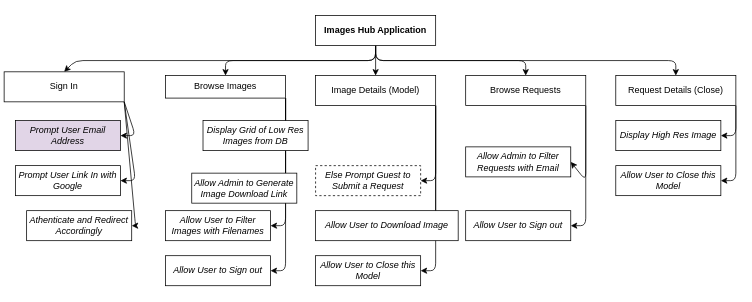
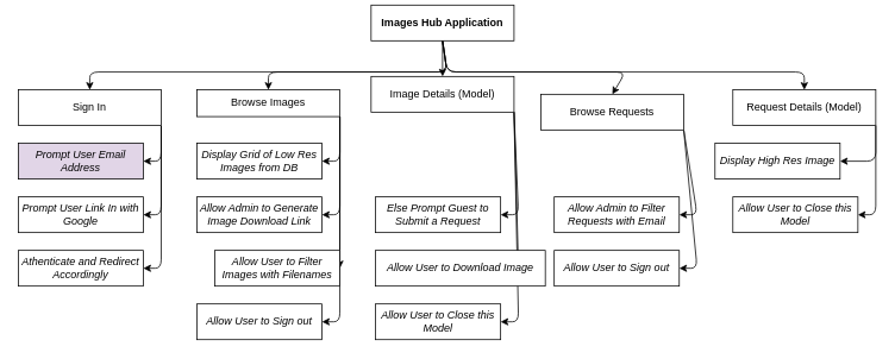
  <mxCell id="0" />
  <mxCell id="1" parent="0" />
  <mxCell id="2" style="edgeStyle=none;html=1;exitX=0.5;exitY=1;exitDx=0;exitDy=0;entryX=0.5;entryY=0;entryDx=0;entryDy=0;strokeColor=#000000;fontSize=12;fontColor=#000000;startArrow=none;startFill=0;fontStyle=0" edge="1" parent="1" source="7" target="20"><mxGeometry relative="1" as="geometry" /></mxCell>
  <mxCell id="3" style="edgeStyle=none;html=1;exitX=0.5;exitY=1;exitDx=0;exitDy=0;entryX=0.5;entryY=0;entryDx=0;entryDy=0;strokeColor=#000000;fontSize=12;fontColor=#000000;startArrow=none;startFill=0;fontStyle=0" edge="1" parent="1" source="7" target="23"><mxGeometry relative="1" as="geometry"><Array as="points"><mxPoint x="500" y="80" /><mxPoint x="700" y="80" /></Array></mxGeometry></mxCell>
  <mxCell id="4" style="edgeStyle=none;html=1;exitX=0.5;exitY=1;exitDx=0;exitDy=0;entryX=0.5;entryY=0;entryDx=0;entryDy=0;strokeColor=#000000;fontSize=12;fontColor=#000000;startArrow=none;startFill=0;fontStyle=0" edge="1" parent="1" source="7" target="26"><mxGeometry relative="1" as="geometry"><Array as="points"><mxPoint x="500" y="80" /><mxPoint x="900" y="80" /></Array></mxGeometry></mxCell>
  <mxCell id="5" style="edgeStyle=none;html=1;exitX=0.5;exitY=1;exitDx=0;exitDy=0;entryX=0.5;entryY=0;entryDx=0;entryDy=0;fontStyle=0;fontColor=#000000;" edge="1" parent="1" source="7" target="16"><mxGeometry relative="1" as="geometry"><Array as="points"><mxPoint x="500" y="80" /><mxPoint x="300" y="80" /></Array></mxGeometry></mxCell>
  <mxCell id="6" style="edgeStyle=none;html=1;exitX=0.5;exitY=1;exitDx=0;exitDy=0;entryX=0.5;entryY=0;entryDx=0;entryDy=0;fontStyle=0;fontColor=#000000;" edge="1" parent="1" source="7" target="11"><mxGeometry relative="1" as="geometry"><Array as="points"><mxPoint x="500" y="80" /><mxPoint x="100" y="80" /></Array></mxGeometry></mxCell>
- <mxCell id="7" value="&lt;b&gt;&lt;font style=&quot;color: rgb(0, 0, 0);&quot;&gt;Images Hub Application&lt;/font&gt;&lt;/b&gt;" style="rounded=0;whiteSpace=wrap;html=1;labelBackgroundColor=none;strokeColor=#000000;strokeWidth=1;fontColor=#000000;fillColor=#FFFFFF;" vertex="1" parent="1"><mxGeometry x="420" y="20" width="160" height="40" as="geometry" /></mxCell>
+ <mxCell id="7" value="&lt;b&gt;&lt;font style=&quot;color: rgb(0, 0, 0);&quot;&gt;Images Hub Application&lt;/font&gt;&lt;/b&gt;" style="rounded=0;whiteSpace=wrap;html=1;labelBackgroundColor=none;strokeColor=#000000;strokeWidth=1;fontColor=#000000;fillColor=#FFFFFF;" vertex="1" parent="1"><mxGeometry x="415" y="5" width="160" height="40" as="geometry" /></mxCell>
  <mxCell id="8" style="edgeStyle=none;html=1;exitX=1;exitY=1;exitDx=0;exitDy=0;entryX=1;entryY=0.5;entryDx=0;entryDy=0;" edge="1" parent="1" source="11" target="27"><mxGeometry relative="1" as="geometry"><Array as="points"><mxPoint x="180" y="180" /></Array></mxGeometry></mxCell>
  <mxCell id="9" style="edgeStyle=none;html=1;exitX=1;exitY=1;exitDx=0;exitDy=0;entryX=1;entryY=0.5;entryDx=0;entryDy=0;" edge="1" parent="1" source="11" target="39"><mxGeometry relative="1" as="geometry"><Array as="points"><mxPoint x="180" y="240" /></Array></mxGeometry></mxCell>
  <mxCell id="10" style="edgeStyle=none;html=1;exitX=1;exitY=1;exitDx=0;exitDy=0;entryX=1;entryY=0.5;entryDx=0;entryDy=0;" edge="1" parent="1" source="11" target="28"><mxGeometry relative="1" as="geometry"><Array as="points"><mxPoint x="180" y="300" /></Array></mxGeometry></mxCell>
- <mxCell id="11" value="&lt;span&gt;&lt;font style=&quot;color: rgb(0, 0, 0);&quot;&gt;Sign In&lt;/font&gt;&lt;/span&gt;" style="rounded=0;whiteSpace=wrap;html=1;labelBackgroundColor=none;strokeColor=#000000;strokeWidth=1;fontColor=#000000;fillColor=#FFFFFF;fontStyle=0" vertex="1" parent="1"><mxGeometry x="5" y="95" width="160" height="40" as="geometry" /></mxCell>
+ <mxCell id="11" value="&lt;span&gt;&lt;font style=&quot;color: rgb(0, 0, 0);&quot;&gt;Sign In&lt;/font&gt;&lt;/span&gt;" style="rounded=0;whiteSpace=wrap;html=1;labelBackgroundColor=none;strokeColor=#000000;strokeWidth=1;fontColor=#000000;fillColor=#FFFFFF;fontStyle=0" vertex="1" parent="1"><mxGeometry x="20" y="100" width="160" height="40" as="geometry" /></mxCell>
  <mxCell id="12" style="edgeStyle=none;html=1;exitX=1;exitY=1;exitDx=0;exitDy=0;entryX=1;entryY=0.5;entryDx=0;entryDy=0;" edge="1" parent="1" source="16" target="32"><mxGeometry relative="1" as="geometry"><Array as="points"><mxPoint x="380" y="180" /></Array></mxGeometry></mxCell>
  <mxCell id="13" style="edgeStyle=none;html=1;exitX=1;exitY=1;exitDx=0;exitDy=0;entryX=1;entryY=0.5;entryDx=0;entryDy=0;" edge="1" parent="1" source="16" target="40"><mxGeometry relative="1" as="geometry"><Array as="points"><mxPoint x="380" y="240" /></Array></mxGeometry></mxCell>
  <mxCell id="14" style="edgeStyle=none;html=1;exitX=1;exitY=1;exitDx=0;exitDy=0;entryX=1;entryY=0.5;entryDx=0;entryDy=0;" edge="1" parent="1" source="16" target="29"><mxGeometry relative="1" as="geometry"><Array as="points"><mxPoint x="380" y="300" /></Array></mxGeometry></mxCell>
  <mxCell id="15" style="edgeStyle=none;html=1;exitX=1;exitY=1;exitDx=0;exitDy=0;entryX=1;entryY=0.5;entryDx=0;entryDy=0;" edge="1" parent="1" source="16" target="30"><mxGeometry relative="1" as="geometry"><Array as="points"><mxPoint x="380" y="360" /></Array></mxGeometry></mxCell>
  <mxCell id="16" value="&lt;span&gt;&lt;font style=&quot;color: rgb(0, 0, 0);&quot;&gt;Browse Images&lt;/font&gt;&lt;/span&gt;" style="rounded=0;whiteSpace=wrap;html=1;labelBackgroundColor=none;strokeColor=#000000;strokeWidth=1;fontColor=#000000;fillColor=#FFFFFF;fontStyle=0" vertex="1" parent="1"><mxGeometry x="220" y="100" width="160" height="30" as="geometry" /></mxCell>
  <mxCell id="17" style="edgeStyle=none;html=1;exitX=1;exitY=1;exitDx=0;exitDy=0;entryX=1;entryY=0.5;entryDx=0;entryDy=0;" edge="1" parent="1" source="20" target="31"><mxGeometry relative="1" as="geometry"><Array as="points"><mxPoint x="580" y="240" /></Array></mxGeometry></mxCell>
  <mxCell id="18" style="edgeStyle=none;html=1;exitX=1;exitY=1;exitDx=0;exitDy=0;entryX=1;entryY=0.5;entryDx=0;entryDy=0;" edge="1" parent="1" source="20" target="38"><mxGeometry relative="1" as="geometry"><Array as="points"><mxPoint x="580" y="300" /></Array></mxGeometry></mxCell>
  <mxCell id="19" style="edgeStyle=none;html=1;exitX=1;exitY=1;exitDx=0;exitDy=0;entryX=1;entryY=0.5;entryDx=0;entryDy=0;" edge="1" parent="1" source="20" target="33"><mxGeometry relative="1" as="geometry"><Array as="points"><mxPoint x="580" y="360" /></Array></mxGeometry></mxCell>
- <mxCell id="20" value="&lt;span&gt;&lt;font style=&quot;color: rgb(0, 0, 0);&quot;&gt;Image Details (Model)&lt;/font&gt;&lt;/span&gt;" style="rounded=0;whiteSpace=wrap;html=1;labelBackgroundColor=none;strokeColor=#000000;strokeWidth=1;fontColor=#000000;fillColor=#FFFFFF;fontStyle=0" vertex="1" parent="1"><mxGeometry x="420" y="100" width="160" height="40" as="geometry" /></mxCell>
+ <mxCell id="20" value="&lt;span&gt;&lt;font style=&quot;color: rgb(0, 0, 0);&quot;&gt;Image Details (Model)&lt;/font&gt;&lt;/span&gt;" style="rounded=0;whiteSpace=wrap;html=1;labelBackgroundColor=none;strokeColor=#000000;strokeWidth=1;fontColor=#000000;fillColor=#FFFFFF;fontStyle=0" vertex="1" parent="1"><mxGeometry x="415" y="85" width="160" height="40" as="geometry" /></mxCell>
  <mxCell id="21" style="edgeStyle=none;html=1;exitX=1;exitY=1;exitDx=0;exitDy=0;entryX=1;entryY=0.5;entryDx=0;entryDy=0;" edge="1" parent="1" source="23" target="34"><mxGeometry relative="1" as="geometry"><Array as="points"><mxPoint x="780" y="240" /></Array></mxGeometry></mxCell>
  <mxCell id="22" style="edgeStyle=none;html=1;exitX=1;exitY=1;exitDx=0;exitDy=0;entryX=1;entryY=0.5;entryDx=0;entryDy=0;" edge="1" parent="1" source="23" target="35"><mxGeometry relative="1" as="geometry"><Array as="points"><mxPoint x="780" y="300" /></Array></mxGeometry></mxCell>
- <mxCell id="23" value="&lt;span&gt;&lt;font style=&quot;color: rgb(0, 0, 0);&quot;&gt;Browse Requests&lt;/font&gt;&lt;/span&gt;" style="rounded=0;whiteSpace=wrap;html=1;labelBackgroundColor=none;strokeColor=#000000;strokeWidth=1;fontColor=#000000;fillColor=#FFFFFF;fontStyle=0" vertex="1" parent="1"><mxGeometry x="620" y="100" width="160" height="40" as="geometry" /></mxCell>
+ <mxCell id="23" value="&lt;span&gt;&lt;font style=&quot;color: rgb(0, 0, 0);&quot;&gt;Browse Requests&lt;/font&gt;&lt;/span&gt;" style="rounded=0;whiteSpace=wrap;html=1;labelBackgroundColor=none;strokeColor=#000000;strokeWidth=1;fontColor=#000000;fillColor=#FFFFFF;fontStyle=0" vertex="1" parent="1"><mxGeometry x="605" y="105" width="160" height="40" as="geometry" /></mxCell>
  <mxCell id="24" style="edgeStyle=none;html=1;exitX=1;exitY=1;exitDx=0;exitDy=0;entryX=1;entryY=0.5;entryDx=0;entryDy=0;" edge="1" parent="1" source="26" target="37"><mxGeometry relative="1" as="geometry"><Array as="points"><mxPoint x="980" y="180" /></Array></mxGeometry></mxCell>
  <mxCell id="25" style="edgeStyle=none;html=1;exitX=1;exitY=1;exitDx=0;exitDy=0;entryX=1;entryY=0.5;entryDx=0;entryDy=0;" edge="1" parent="1" source="26" target="36"><mxGeometry relative="1" as="geometry"><Array as="points"><mxPoint x="980" y="240" /></Array></mxGeometry></mxCell>
- <mxCell id="26" value="&lt;span&gt;&lt;font style=&quot;color: rgb(0, 0, 0);&quot;&gt;Request Details (Close)&lt;/font&gt;&lt;/span&gt;" style="rounded=0;whiteSpace=wrap;html=1;labelBackgroundColor=none;strokeColor=#000000;strokeWidth=1;fontColor=#000000;fillColor=#FFFFFF;fontStyle=0" vertex="1" parent="1"><mxGeometry x="820" y="100" width="160" height="40" as="geometry" /></mxCell>
+ <mxCell id="26" value="&lt;span&gt;&lt;font style=&quot;color: rgb(0, 0, 0);&quot;&gt;Request Details (Model)&lt;/font&gt;&lt;/span&gt;" style="rounded=0;whiteSpace=wrap;html=1;labelBackgroundColor=none;strokeColor=#000000;strokeWidth=1;fontColor=#000000;fillColor=#FFFFFF;fontStyle=0" vertex="1" parent="1"><mxGeometry x="820" y="100" width="160" height="40" as="geometry" /></mxCell>
  <mxCell id="27" value="Prompt User Email Address" style="rounded=0;whiteSpace=wrap;html=1;labelBackgroundColor=none;strokeColor=#000000;strokeWidth=1;fontColor=#000000;fillColor=#e1d5e7;fontStyle=2;" vertex="1" parent="1"><mxGeometry x="20" y="160" width="140" height="40" as="geometry" /></mxCell>
- <mxCell id="28" value="Athenticate and Redirect Accordingly" style="rounded=0;whiteSpace=wrap;html=1;labelBackgroundColor=none;strokeColor=#000000;strokeWidth=1;fontColor=#000000;fillColor=#FFFFFF;fontStyle=2" vertex="1" parent="1"><mxGeometry x="35" y="280" width="140" height="40" as="geometry" /></mxCell>
- <mxCell id="29" value="Allow User to Filter Images with Filenames" style="rounded=0;whiteSpace=wrap;html=1;labelBackgroundColor=none;strokeColor=#000000;strokeWidth=1;fontColor=#000000;fillColor=#FFFFFF;fontStyle=2" vertex="1" parent="1"><mxGeometry x="220" y="280" width="140" height="40" as="geometry" /></mxCell>
+ <mxCell id="28" value="Athenticate and Redirect Accordingly" style="rounded=0;whiteSpace=wrap;html=1;labelBackgroundColor=none;strokeColor=#000000;strokeWidth=1;fontColor=#000000;fillColor=#FFFFFF;fontStyle=2" vertex="1" parent="1"><mxGeometry x="20" y="280" width="140" height="40" as="geometry" /></mxCell>
+ <mxCell id="29" value="Allow User to Filter Images with Filenames" style="rounded=0;whiteSpace=wrap;html=1;labelBackgroundColor=none;strokeColor=#000000;strokeWidth=1;fontColor=#000000;fillColor=#FFFFFF;fontStyle=2" vertex="1" parent="1"><mxGeometry x="240" y="280" width="140" height="40" as="geometry" /></mxCell>
  <mxCell id="30" value="Allow User to Sign out" style="rounded=0;whiteSpace=wrap;html=1;labelBackgroundColor=none;strokeColor=#000000;strokeWidth=1;fontColor=#000000;fillColor=#FFFFFF;fontStyle=2" vertex="1" parent="1"><mxGeometry x="220" y="340" width="140" height="40" as="geometry" /></mxCell>
- <mxCell id="31" value="Else Prompt Guest to Submit a Request" style="rounded=0;whiteSpace=wrap;html=1;labelBackgroundColor=none;strokeColor=#000000;strokeWidth=1;fontColor=#000000;fillColor=#FFFFFF;fontStyle=2;dashed=1;" vertex="1" parent="1"><mxGeometry x="420" y="220" width="140" height="40" as="geometry" /></mxCell>
- <mxCell id="32" value="Display Grid of Low Res Images from DB" style="rounded=0;whiteSpace=wrap;html=1;labelBackgroundColor=none;strokeColor=#000000;strokeWidth=1;fontColor=#000000;fillColor=#FFFFFF;fontStyle=2" vertex="1" parent="1"><mxGeometry x="270" y="160" width="140" height="40" as="geometry" /></mxCell>
+ <mxCell id="31" value="Else Prompt Guest to Submit a Request" style="rounded=0;whiteSpace=wrap;html=1;labelBackgroundColor=none;strokeColor=#000000;strokeWidth=1;fontColor=#000000;fillColor=#FFFFFF;fontStyle=2" vertex="1" parent="1"><mxGeometry x="420" y="220" width="140" height="40" as="geometry" /></mxCell>
+ <mxCell id="32" value="Display Grid of Low Res Images from DB" style="rounded=0;whiteSpace=wrap;html=1;labelBackgroundColor=none;strokeColor=#000000;strokeWidth=1;fontColor=#000000;fillColor=#FFFFFF;fontStyle=2" vertex="1" parent="1"><mxGeometry x="220" y="160" width="140" height="40" as="geometry" /></mxCell>
  <mxCell id="33" value="Allow User to Close this Model" style="rounded=0;whiteSpace=wrap;html=1;labelBackgroundColor=none;strokeColor=#000000;strokeWidth=1;fontColor=#000000;fillColor=#FFFFFF;fontStyle=2" vertex="1" parent="1"><mxGeometry x="420" y="340" width="140" height="40" as="geometry" /></mxCell>
- <mxCell id="34" value="Allow Admin to Filter Requests with Email" style="rounded=0;whiteSpace=wrap;html=1;labelBackgroundColor=none;strokeColor=#000000;strokeWidth=1;fontColor=#000000;fillColor=#FFFFFF;fontStyle=2" vertex="1" parent="1"><mxGeometry x="620" y="195" width="140" height="40" as="geometry" /></mxCell>
+ <mxCell id="34" value="Allow Admin to Filter Requests with Email" style="rounded=0;whiteSpace=wrap;html=1;labelBackgroundColor=none;strokeColor=#000000;strokeWidth=1;fontColor=#000000;fillColor=#FFFFFF;fontStyle=2" vertex="1" parent="1"><mxGeometry x="620" y="220" width="140" height="40" as="geometry" /></mxCell>
  <mxCell id="35" value="Allow User to Sign out" style="rounded=0;whiteSpace=wrap;html=1;labelBackgroundColor=none;strokeColor=#000000;strokeWidth=1;fontColor=#000000;fillColor=#FFFFFF;fontStyle=2" vertex="1" parent="1"><mxGeometry x="620" y="280" width="140" height="40" as="geometry" /></mxCell>
  <mxCell id="36" value="&lt;span style=&quot;color: rgb(0, 0, 0);&quot;&gt;Allow User to Close this Model&lt;/span&gt;" style="rounded=0;whiteSpace=wrap;html=1;labelBackgroundColor=none;strokeColor=#000000;strokeWidth=1;fontColor=#000000;fillColor=#FFFFFF;fontStyle=2" vertex="1" parent="1"><mxGeometry x="820" y="220" width="140" height="40" as="geometry" /></mxCell>
- <mxCell id="37" value="Display High Res Image" style="rounded=0;whiteSpace=wrap;html=1;labelBackgroundColor=none;strokeColor=#000000;strokeWidth=1;fontColor=#000000;fillColor=#FFFFFF;fontStyle=2" vertex="1" parent="1"><mxGeometry x="820" y="160" width="140" height="40" as="geometry" /></mxCell>
+ <mxCell id="37" value="Display High Res Image" style="rounded=0;whiteSpace=wrap;html=1;labelBackgroundColor=none;strokeColor=#000000;strokeWidth=1;fontColor=#000000;fillColor=#FFFFFF;fontStyle=2" vertex="1" parent="1"><mxGeometry x="800" y="160" width="140" height="40" as="geometry" /></mxCell>
  <mxCell id="38" value="Allow User to Download Image" style="rounded=0;whiteSpace=wrap;html=1;labelBackgroundColor=none;strokeColor=#000000;strokeWidth=1;fontColor=#000000;fillColor=#FFFFFF;fontStyle=2" vertex="1" parent="1"><mxGeometry x="420" y="280" width="190" height="40" as="geometry" /></mxCell>
  <mxCell id="39" value="Prompt User Link In with Google" style="rounded=0;whiteSpace=wrap;html=1;labelBackgroundColor=none;strokeColor=#000000;strokeWidth=1;fontColor=#000000;fillColor=#FFFFFF;fontStyle=2" vertex="1" parent="1"><mxGeometry x="20" y="220" width="140" height="40" as="geometry" /></mxCell>
- <mxCell id="40" value="Allow Admin to Generate Image Download Link" style="rounded=0;whiteSpace=wrap;html=1;labelBackgroundColor=none;strokeColor=#000000;strokeWidth=1;fontColor=#000000;fillColor=#FFFFFF;fontStyle=2" vertex="1" parent="1"><mxGeometry x="255" y="230" width="140" height="40" as="geometry" /></mxCell>
+ <mxCell id="40" value="Allow Admin to Generate Image Download Link" style="rounded=0;whiteSpace=wrap;html=1;labelBackgroundColor=none;strokeColor=#000000;strokeWidth=1;fontColor=#000000;fillColor=#FFFFFF;fontStyle=2" vertex="1" parent="1"><mxGeometry x="220" y="220" width="140" height="40" as="geometry" /></mxCell>
